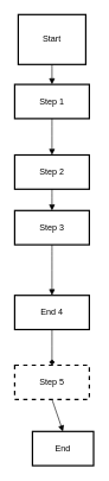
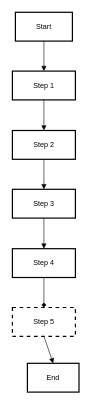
  <mxCell id="0" />
  <mxCell id="1" parent="0" />
- <mxCell id="2" value="Start" style="whiteSpace=wrap;strokeWidth=2;" vertex="1" parent="1"><mxGeometry x="25" y="20" width="95" height="70" as="geometry" /></mxCell>
+ <mxCell id="2" value="Start" style="whiteSpace=wrap;strokeWidth=2;" vertex="1" parent="1"><mxGeometry x="25" y="20" width="95" height="48" as="geometry" /></mxCell>
  <mxCell id="3" value="Step 1" style="whiteSpace=wrap;strokeWidth=2;" vertex="1" parent="1"><mxGeometry x="20" y="118" width="105" height="48" as="geometry" /></mxCell>
  <mxCell id="4" value="Step 2" style="whiteSpace=wrap;strokeWidth=2;" vertex="1" parent="1"><mxGeometry x="20" y="217" width="105" height="48" as="geometry" /></mxCell>
- <mxCell id="5" value="Step 3" style="whiteSpace=wrap;strokeWidth=2;" vertex="1" parent="1"><mxGeometry x="20" y="295" width="105" height="48" as="geometry" /></mxCell>
- <mxCell id="6" value="End 4" style="whiteSpace=wrap;strokeWidth=2;" vertex="1" parent="1"><mxGeometry x="20" y="414" width="105" height="48" as="geometry" /></mxCell>
+ <mxCell id="5" value="Step 3" style="whiteSpace=wrap;strokeWidth=2;" vertex="1" parent="1"><mxGeometry x="20" y="315" width="105" height="48" as="geometry" /></mxCell>
+ <mxCell id="6" value="Step 4" style="whiteSpace=wrap;strokeWidth=2;" vertex="1" parent="1"><mxGeometry x="20" y="414" width="105" height="48" as="geometry" /></mxCell>
  <mxCell id="7" value="Step 5" style="whiteSpace=wrap;strokeWidth=2;dashed=1;" vertex="1" parent="1"><mxGeometry x="20" y="512" width="105" height="48" as="geometry" /></mxCell>
  <mxCell id="8" value="End" style="whiteSpace=wrap;strokeWidth=2;" vertex="1" parent="1"><mxGeometry x="45" y="605" width="86" height="48" as="geometry" /></mxCell>
  <mxCell id="9" value="" style="curved=1;startArrow=none;endArrow=block;exitX=0.5;exitY=1.01;entryX=0.5;entryY=0.01;" edge="1" parent="1" source="2" target="3"><mxGeometry relative="1" as="geometry"><Array as="points" /></mxGeometry></mxCell>
  <mxCell id="10" value="" style="curved=1;startArrow=none;endArrow=block;exitX=0.5;exitY=1.02;entryX=0.5;entryY=0;" edge="1" parent="1" source="3" target="4"><mxGeometry relative="1" as="geometry"><Array as="points" /></mxGeometry></mxCell>
  <mxCell id="11" value="" style="curved=1;startArrow=none;endArrow=block;exitX=0.5;exitY=1;entryX=0.5;entryY=0;" edge="1" parent="1" source="4" target="5"><mxGeometry relative="1" as="geometry"><Array as="points" /></mxGeometry></mxCell>
  <mxCell id="12" value="" style="curved=1;startArrow=none;endArrow=block;exitX=0.5;exitY=1.01;entryX=0.5;entryY=-0.01;" edge="1" parent="1" source="5" target="6"><mxGeometry relative="1" as="geometry"><Array as="points" /></mxGeometry></mxCell>
  <mxCell id="13" value="" style="curved=1;startArrow=none;endArrow=diamond;exitX=0.5;exitY=1;entryX=0.5;entryY=0;" edge="1" parent="1" source="6" target="7"><mxGeometry relative="1" as="geometry"><Array as="points" /></mxGeometry></mxCell>
  <mxCell id="14" value="" style="curved=1;startArrow=none;endArrow=block;exitX=0.5;exitY=1.01;entryX=0.5;entryY=0.01;" edge="1" parent="1" source="7" target="8"><mxGeometry relative="1" as="geometry"><Array as="points" /></mxGeometry></mxCell>
